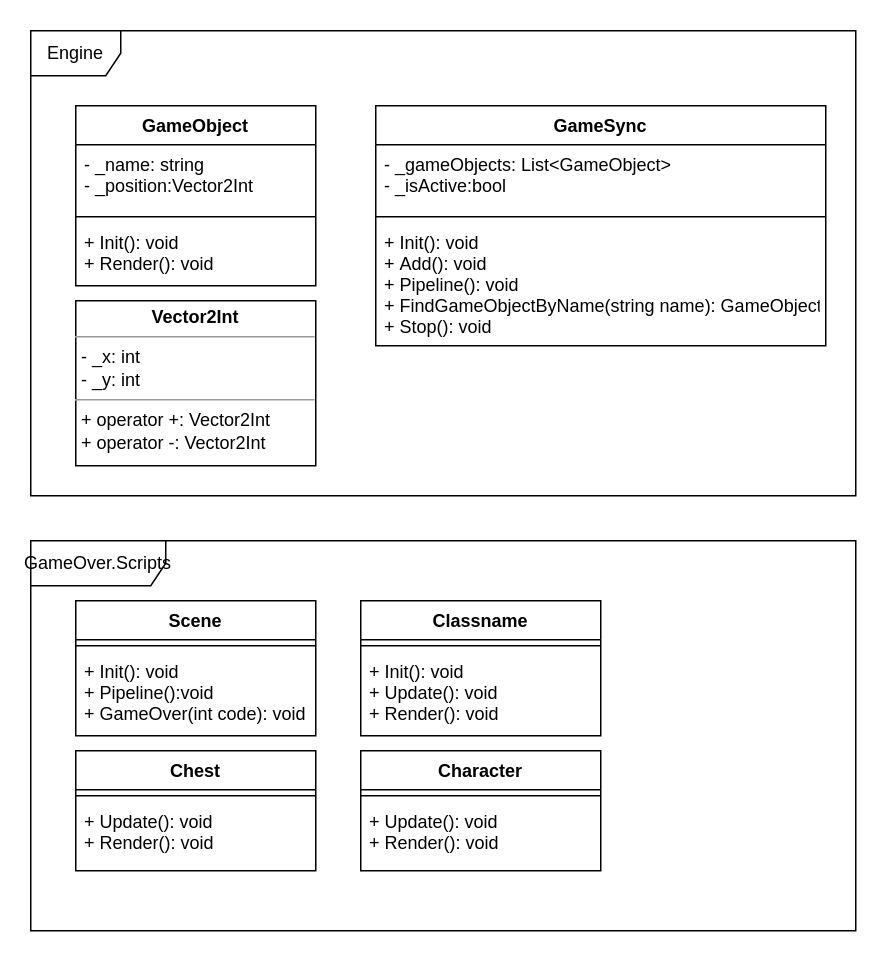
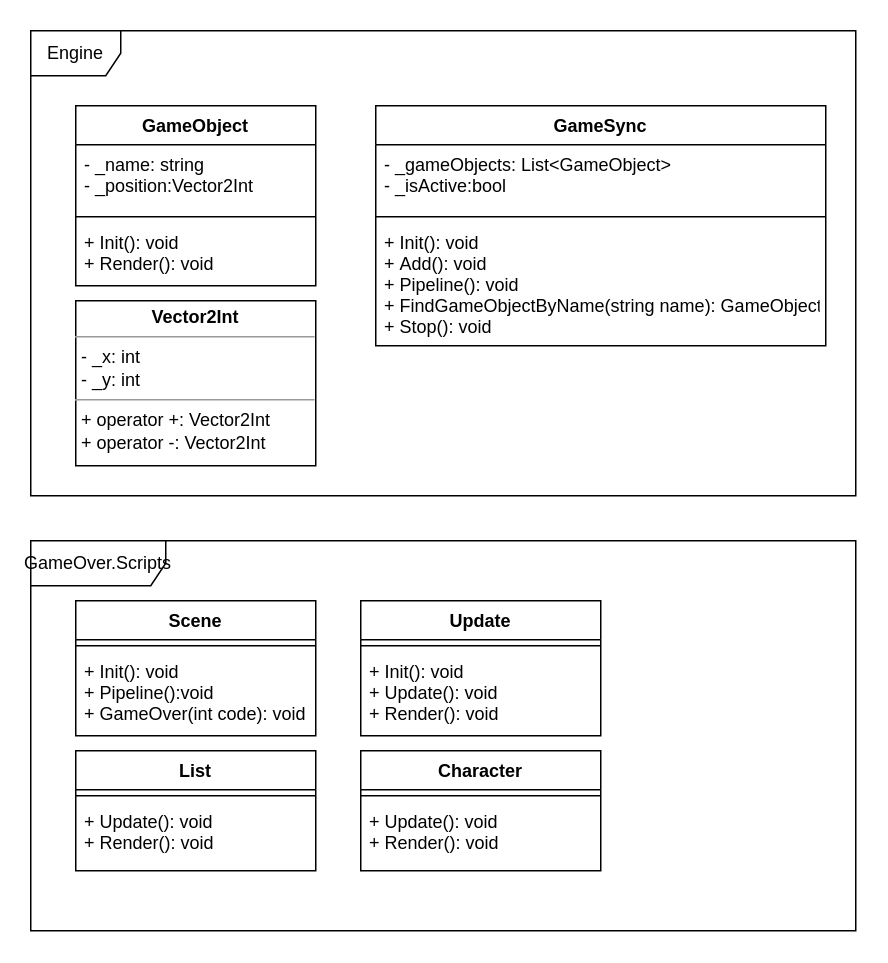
  <mxCell id="0" />
  <mxCell id="1" parent="0" />
  <mxCell id="2" value="Engine" style="shape=umlFrame;whiteSpace=wrap;html=1;" vertex="1" parent="1"><mxGeometry x="20" y="20" width="550" height="310" as="geometry" /></mxCell>
  <mxCell id="3" value="GameObject" style="swimlane;fontStyle=1;align=center;verticalAlign=top;childLayout=stackLayout;horizontal=1;startSize=26;horizontalStack=0;resizeParent=1;resizeParentMax=0;resizeLast=0;collapsible=1;marginBottom=0;" vertex="1" parent="1"><mxGeometry x="50" y="70" width="160" height="120" as="geometry" /></mxCell>
  <mxCell id="4" value="- _name: string&#10;- _position:Vector2Int&#10;&#10;&#10;" style="text;strokeColor=none;fillColor=none;align=left;verticalAlign=top;spacingLeft=4;spacingRight=4;overflow=hidden;rotatable=0;points=[[0,0.5],[1,0.5]];portConstraint=eastwest;" vertex="1" parent="3"><mxGeometry y="26" width="160" height="44" as="geometry" /></mxCell>
  <mxCell id="5" value="" style="line;strokeWidth=1;fillColor=none;align=left;verticalAlign=middle;spacingTop=-1;spacingLeft=3;spacingRight=3;rotatable=0;labelPosition=right;points=[];portConstraint=eastwest;strokeColor=inherit;" vertex="1" parent="3"><mxGeometry y="70" width="160" height="8" as="geometry" /></mxCell>
  <mxCell id="6" value="+ Init(): void&#10;+ Render(): void&#10;&#10;" style="text;strokeColor=none;fillColor=none;align=left;verticalAlign=top;spacingLeft=4;spacingRight=4;overflow=hidden;rotatable=0;points=[[0,0.5],[1,0.5]];portConstraint=eastwest;" vertex="1" parent="3"><mxGeometry y="78" width="160" height="42" as="geometry" /></mxCell>
  <mxCell id="7" value="GameSync" style="swimlane;fontStyle=1;align=center;verticalAlign=top;childLayout=stackLayout;horizontal=1;startSize=26;horizontalStack=0;resizeParent=1;resizeParentMax=0;resizeLast=0;collapsible=1;marginBottom=0;" vertex="1" parent="1"><mxGeometry x="250" y="70" width="300" height="160" as="geometry" /></mxCell>
  <mxCell id="8" value="- _gameObjects: List&lt;GameObject&gt;&#10;- _isActive:bool&#10;&#10;" style="text;strokeColor=none;fillColor=none;align=left;verticalAlign=top;spacingLeft=4;spacingRight=4;overflow=hidden;rotatable=0;points=[[0,0.5],[1,0.5]];portConstraint=eastwest;" vertex="1" parent="7"><mxGeometry y="26" width="300" height="44" as="geometry" /></mxCell>
  <mxCell id="9" value="" style="line;strokeWidth=1;fillColor=none;align=left;verticalAlign=middle;spacingTop=-1;spacingLeft=3;spacingRight=3;rotatable=0;labelPosition=right;points=[];portConstraint=eastwest;strokeColor=inherit;" vertex="1" parent="7"><mxGeometry y="70" width="300" height="8" as="geometry" /></mxCell>
  <mxCell id="10" value="+ Init(): void&#10;+ Add(): void&#10;+ Pipeline(): void&#10;+ FindGameObjectByName(string name): GameObject&#10;+ Stop(): void" style="text;strokeColor=none;fillColor=none;align=left;verticalAlign=top;spacingLeft=4;spacingRight=4;overflow=hidden;rotatable=0;points=[[0,0.5],[1,0.5]];portConstraint=eastwest;" vertex="1" parent="7"><mxGeometry y="78" width="300" height="82" as="geometry" /></mxCell>
  <mxCell id="11" value="&lt;p style=&quot;margin:0px;margin-top:4px;text-align:center;&quot;&gt;&lt;b&gt;Vector2Int&lt;/b&gt;&lt;/p&gt;&lt;hr size=&quot;1&quot;&gt;&lt;p style=&quot;margin:0px;margin-left:4px;&quot;&gt;- _x: int&lt;/p&gt;&lt;p style=&quot;margin:0px;margin-left:4px;&quot;&gt;- _y: int&lt;/p&gt;&lt;hr size=&quot;1&quot;&gt;&lt;p style=&quot;margin:0px;margin-left:4px;&quot;&gt;+ operator +: Vector2Int&lt;/p&gt;&lt;p style=&quot;margin:0px;margin-left:4px;&quot;&gt;+ operator -: Vector2Int&lt;br&gt;&lt;/p&gt;" style="verticalAlign=top;align=left;overflow=fill;fontSize=12;fontFamily=Helvetica;html=1;" vertex="1" parent="1"><mxGeometry x="50" y="200" width="160" height="110" as="geometry" /></mxCell>
  <mxCell id="12" value="GameOver.Scripts" style="shape=umlFrame;whiteSpace=wrap;html=1;width=90;height=30;" vertex="1" parent="1"><mxGeometry x="20" y="360" width="550" height="260" as="geometry" /></mxCell>
  <mxCell id="13" value="Scene" style="swimlane;fontStyle=1;align=center;verticalAlign=top;childLayout=stackLayout;horizontal=1;startSize=26;horizontalStack=0;resizeParent=1;resizeParentMax=0;resizeLast=0;collapsible=1;marginBottom=0;" vertex="1" parent="1"><mxGeometry x="50" y="400" width="160" height="90" as="geometry"><mxRectangle x="380" y="520" width="80" height="30" as="alternateBounds" /></mxGeometry></mxCell>
  <mxCell id="14" value="" style="line;strokeWidth=1;fillColor=none;align=left;verticalAlign=middle;spacingTop=-1;spacingLeft=3;spacingRight=3;rotatable=0;labelPosition=right;points=[];portConstraint=eastwest;strokeColor=inherit;" vertex="1" parent="13"><mxGeometry y="26" width="160" height="8" as="geometry" /></mxCell>
  <mxCell id="15" value="+ Init(): void&#10;+ Pipeline():void&#10;+ GameOver(int code): void&#10;" style="text;strokeColor=none;fillColor=none;align=left;verticalAlign=top;spacingLeft=4;spacingRight=4;overflow=hidden;rotatable=0;points=[[0,0.5],[1,0.5]];portConstraint=eastwest;" vertex="1" parent="13"><mxGeometry y="34" width="160" height="56" as="geometry" /></mxCell>
- <mxCell id="16" value="Classname" style="swimlane;fontStyle=1;align=center;verticalAlign=top;childLayout=stackLayout;horizontal=1;startSize=26;horizontalStack=0;resizeParent=1;resizeParentMax=0;resizeLast=0;collapsible=1;marginBottom=0;" vertex="1" parent="1"><mxGeometry x="240" y="400" width="160" height="90" as="geometry" /></mxCell>
+ <mxCell id="16" value="Update" style="swimlane;fontStyle=1;align=center;verticalAlign=top;childLayout=stackLayout;horizontal=1;startSize=26;horizontalStack=0;resizeParent=1;resizeParentMax=0;resizeLast=0;collapsible=1;marginBottom=0;" vertex="1" parent="1"><mxGeometry x="240" y="400" width="160" height="90" as="geometry" /></mxCell>
  <mxCell id="17" value="" style="line;strokeWidth=1;fillColor=none;align=left;verticalAlign=middle;spacingTop=-1;spacingLeft=3;spacingRight=3;rotatable=0;labelPosition=right;points=[];portConstraint=eastwest;strokeColor=inherit;" vertex="1" parent="16"><mxGeometry y="26" width="160" height="8" as="geometry" /></mxCell>
  <mxCell id="18" value="+ Init(): void&#10;+ Update(): void&#10;+ Render(): void" style="text;strokeColor=none;fillColor=none;align=left;verticalAlign=top;spacingLeft=4;spacingRight=4;overflow=hidden;rotatable=0;points=[[0,0.5],[1,0.5]];portConstraint=eastwest;" vertex="1" parent="16"><mxGeometry y="34" width="160" height="56" as="geometry" /></mxCell>
- <mxCell id="19" value="Chest" style="swimlane;fontStyle=1;align=center;verticalAlign=top;childLayout=stackLayout;horizontal=1;startSize=26;horizontalStack=0;resizeParent=1;resizeParentMax=0;resizeLast=0;collapsible=1;marginBottom=0;" vertex="1" parent="1"><mxGeometry x="50" y="500" width="160" height="80" as="geometry" /></mxCell>
+ <mxCell id="19" value="List" style="swimlane;fontStyle=1;align=center;verticalAlign=top;childLayout=stackLayout;horizontal=1;startSize=26;horizontalStack=0;resizeParent=1;resizeParentMax=0;resizeLast=0;collapsible=1;marginBottom=0;" vertex="1" parent="1"><mxGeometry x="50" y="500" width="160" height="80" as="geometry" /></mxCell>
  <mxCell id="20" value="" style="line;strokeWidth=1;fillColor=none;align=left;verticalAlign=middle;spacingTop=-1;spacingLeft=3;spacingRight=3;rotatable=0;labelPosition=right;points=[];portConstraint=eastwest;strokeColor=inherit;" vertex="1" parent="19"><mxGeometry y="26" width="160" height="8" as="geometry" /></mxCell>
  <mxCell id="21" value="+ Update(): void&#10;+ Render(): void" style="text;strokeColor=none;fillColor=none;align=left;verticalAlign=top;spacingLeft=4;spacingRight=4;overflow=hidden;rotatable=0;points=[[0,0.5],[1,0.5]];portConstraint=eastwest;" vertex="1" parent="19"><mxGeometry y="34" width="160" height="46" as="geometry" /></mxCell>
  <mxCell id="22" value="Character" style="swimlane;fontStyle=1;align=center;verticalAlign=top;childLayout=stackLayout;horizontal=1;startSize=26;horizontalStack=0;resizeParent=1;resizeParentMax=0;resizeLast=0;collapsible=1;marginBottom=0;" vertex="1" parent="1"><mxGeometry x="240" y="500" width="160" height="80" as="geometry" /></mxCell>
  <mxCell id="23" value="" style="line;strokeWidth=1;fillColor=none;align=left;verticalAlign=middle;spacingTop=-1;spacingLeft=3;spacingRight=3;rotatable=0;labelPosition=right;points=[];portConstraint=eastwest;strokeColor=inherit;" vertex="1" parent="22"><mxGeometry y="26" width="160" height="8" as="geometry" /></mxCell>
  <mxCell id="24" value="+ Update(): void&#10;+ Render(): void" style="text;strokeColor=none;fillColor=none;align=left;verticalAlign=top;spacingLeft=4;spacingRight=4;overflow=hidden;rotatable=0;points=[[0,0.5],[1,0.5]];portConstraint=eastwest;" vertex="1" parent="22"><mxGeometry y="34" width="160" height="46" as="geometry" /></mxCell>
